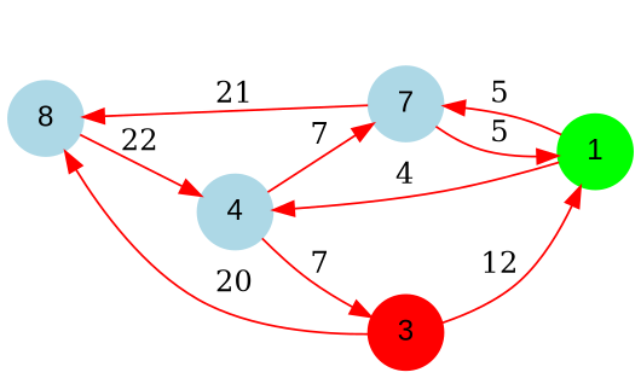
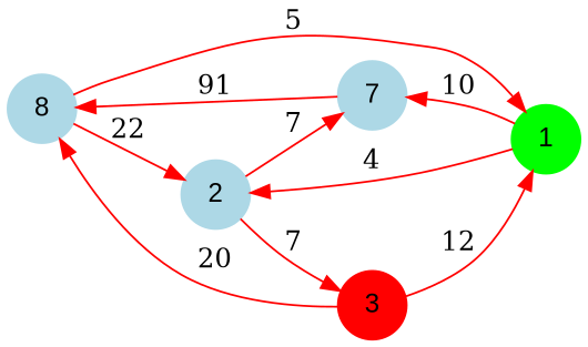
  digraph {
    rankdir=LR
    node [color=lightblue fontname=Arial shape=circle style=filled]
    edge [color=red]
    n1 [label=8]
-   4
+   4 [label=2]
    n3 [label=7]
    3 [color=red]
    1 [color=green]
    n1 -> 4 [label=22]
    4 -> n3 [label=7]
    4 -> 3 [label=7]
-   n3 -> n1 [label=21]
-   n3 -> 1 [label=5]
+   n3 -> n1 [label=91]
+   n1 -> 1 [label=5]
    3 -> n1 [label=20]
    3 -> 1 [label=12]
    1 -> 4 [label=4]
-   1 -> n3 [label=5]
+   1 -> n3 [label=10]
  }
